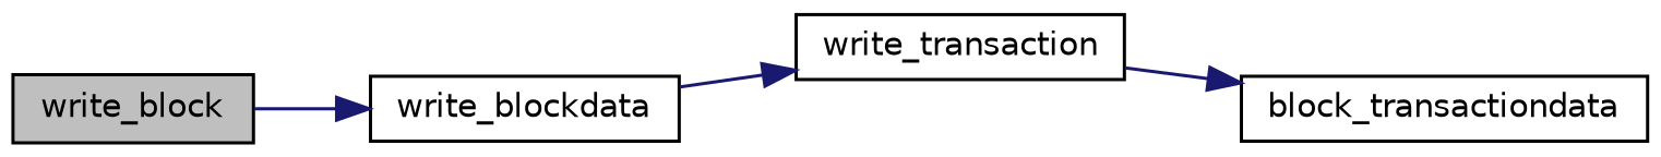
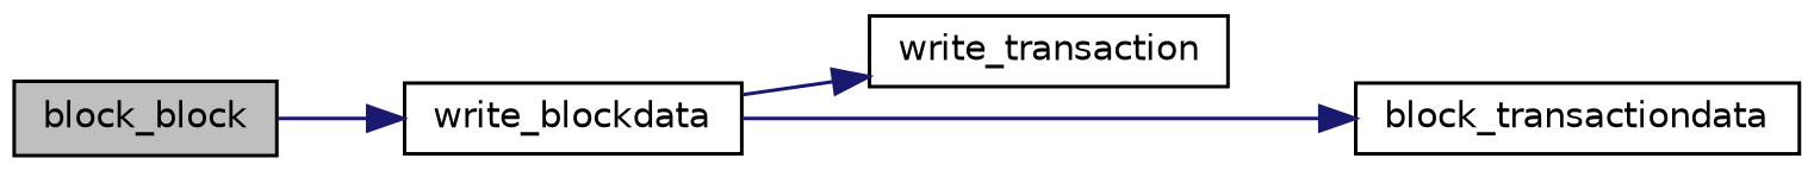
  digraph {
    rankdir=LR
    node [color=black fillcolor=white fontname=Helvetica fontsize=10 shape=record style=filled]
    edge [color=midnightblue fontname=Helvetica fontsize=10 labelfontname=Helvetica labelfontsize=10 style=solid]
-   n1 [fillcolor=grey75 fontcolor=black height=0.2 label=write_block width=0.4]
+   n1 [fillcolor=grey75 fontcolor=black height=0.2 label=block_block width=0.4]
    n2 [height=0.2 label=write_blockdata width=0.4]
    n3 [height=0.2 label=write_transaction width=0.4]
    n4 [height=0.2 label=block_transactiondata width=0.4]
    n1 -> n2
    n2 -> n3
-   n3 -> n4
+   n2 -> n4
  }
